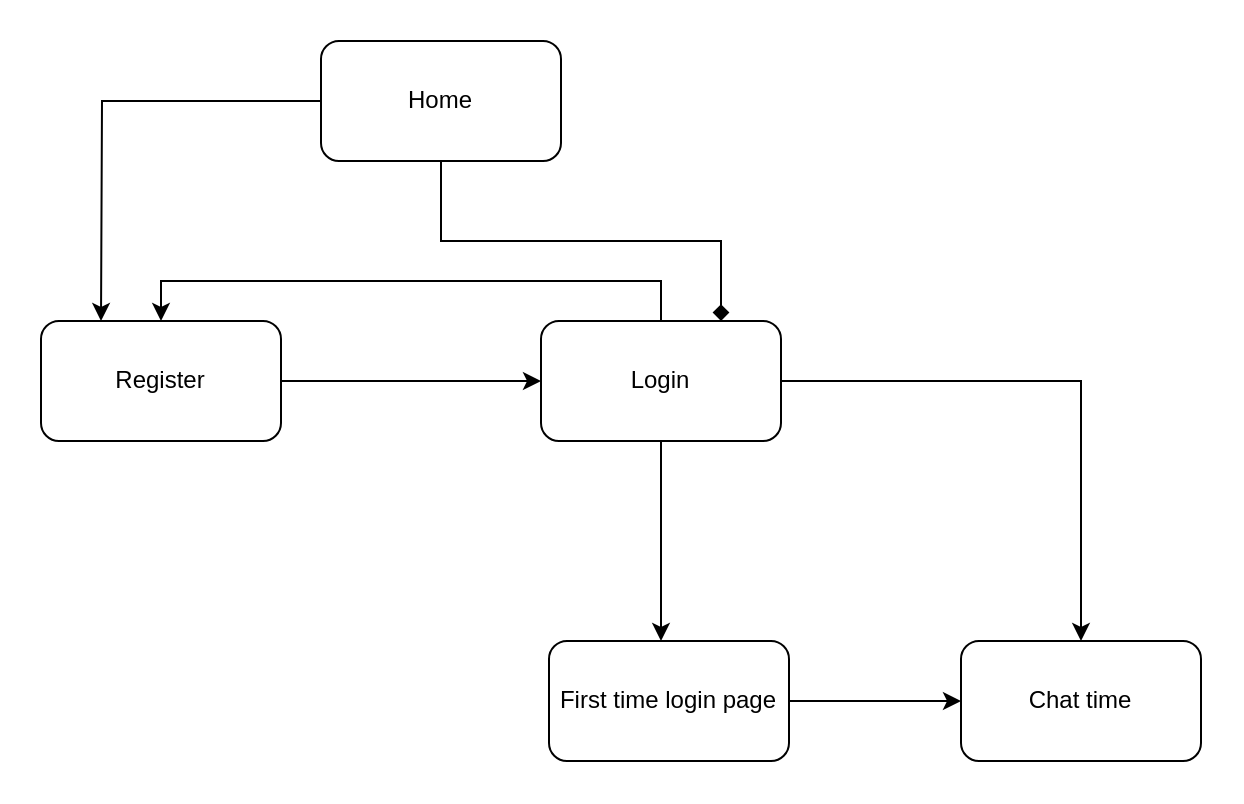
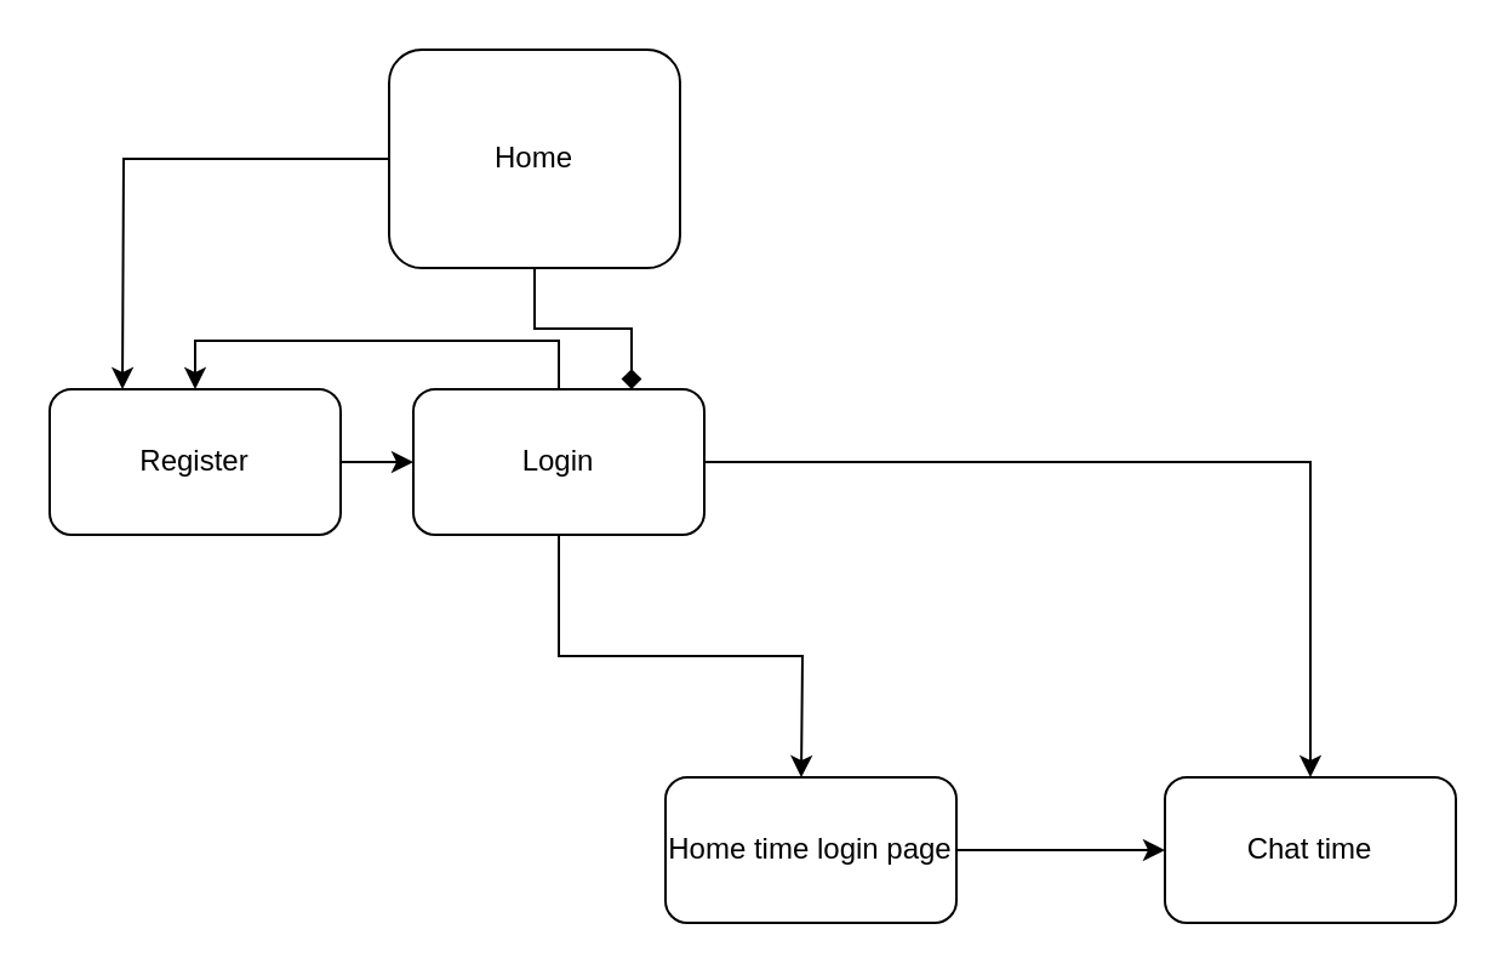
  <mxCell id="0" />
  <mxCell id="1" parent="0" />
  <mxCell id="2" style="edgeStyle=orthogonalEdgeStyle;rounded=0;orthogonalLoop=1;jettySize=auto;html=1;exitX=0.5;exitY=0;exitDx=0;exitDy=0;entryX=0.5;entryY=0;entryDx=0;entryDy=0;" edge="1" parent="1" source="5" target="7"><mxGeometry relative="1" as="geometry" /></mxCell>
  <mxCell id="3" style="edgeStyle=orthogonalEdgeStyle;rounded=0;orthogonalLoop=1;jettySize=auto;html=1;exitX=0.5;exitY=1;exitDx=0;exitDy=0;" edge="1" parent="1" source="5"><mxGeometry relative="1" as="geometry"><mxPoint x="330" y="320" as="targetPoint" /></mxGeometry></mxCell>
  <mxCell id="4" style="edgeStyle=orthogonalEdgeStyle;rounded=0;orthogonalLoop=1;jettySize=auto;html=1;exitX=1;exitY=0.5;exitDx=0;exitDy=0;" edge="1" parent="1" source="5" target="13"><mxGeometry relative="1" as="geometry" /></mxCell>
- <mxCell id="5" value="Login" style="rounded=1;whiteSpace=wrap;html=1;" vertex="1" parent="1"><mxGeometry x="270" y="160" width="120" height="60" as="geometry" /></mxCell>
+ <mxCell id="5" value="Login" style="rounded=1;whiteSpace=wrap;html=1;" vertex="1" parent="1"><mxGeometry x="170" y="160" width="120" height="60" as="geometry" /></mxCell>
  <mxCell id="6" style="edgeStyle=orthogonalEdgeStyle;rounded=0;orthogonalLoop=1;jettySize=auto;html=1;exitX=1;exitY=0.5;exitDx=0;exitDy=0;entryX=0;entryY=0.5;entryDx=0;entryDy=0;" edge="1" parent="1" source="7" target="5"><mxGeometry relative="1" as="geometry" /></mxCell>
  <mxCell id="7" value="Register" style="rounded=1;whiteSpace=wrap;html=1;" vertex="1" parent="1"><mxGeometry x="20" y="160" width="120" height="60" as="geometry" /></mxCell>
  <mxCell id="8" style="edgeStyle=orthogonalEdgeStyle;rounded=0;orthogonalLoop=1;jettySize=auto;html=1;exitX=0.5;exitY=1;exitDx=0;exitDy=0;entryX=0.75;entryY=0;entryDx=0;entryDy=0;endArrow=diamond;" edge="1" parent="1" source="9" target="5"><mxGeometry relative="1" as="geometry" /></mxCell>
- <mxCell id="9" value="Home" style="rounded=1;whiteSpace=wrap;html=1;" vertex="1" parent="1"><mxGeometry x="160" y="20" width="120" height="60" as="geometry" /></mxCell>
+ <mxCell id="9" value="Home" style="rounded=1;whiteSpace=wrap;html=1;" vertex="1" parent="1"><mxGeometry x="160" y="20" width="120" height="90" as="geometry" /></mxCell>
  <mxCell id="10" style="edgeStyle=orthogonalEdgeStyle;rounded=0;orthogonalLoop=1;jettySize=auto;html=1;exitX=0;exitY=0.5;exitDx=0;exitDy=0;entryX=0.75;entryY=0;entryDx=0;entryDy=0;" edge="1" parent="1" source="9"><mxGeometry relative="1" as="geometry"><mxPoint y="-270" as="sourcePoint" x="-20" /><mxPoint x="50" y="160" as="targetPoint" /></mxGeometry></mxCell>
  <mxCell id="11" style="edgeStyle=orthogonalEdgeStyle;rounded=0;orthogonalLoop=1;jettySize=auto;html=1;exitX=1;exitY=0.5;exitDx=0;exitDy=0;entryX=0;entryY=0.5;entryDx=0;entryDy=0;" edge="1" parent="1" source="12" target="13"><mxGeometry relative="1" as="geometry" /></mxCell>
- <mxCell id="12" value="First time login page" style="rounded=1;whiteSpace=wrap;html=1;" vertex="1" parent="1"><mxGeometry x="274" y="320" width="120" height="60" as="geometry" /></mxCell>
+ <mxCell id="12" value="Home time login page" style="rounded=1;whiteSpace=wrap;html=1;" vertex="1" parent="1"><mxGeometry x="274" y="320" width="120" height="60" as="geometry" /></mxCell>
  <mxCell id="13" value="Chat time" style="rounded=1;whiteSpace=wrap;html=1;" vertex="1" parent="1"><mxGeometry x="480" y="320" width="120" height="60" as="geometry" /></mxCell>
